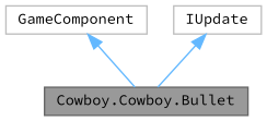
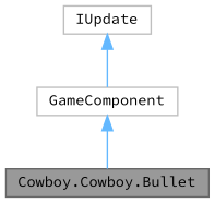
  digraph {
    fontname="Source Code Pro"
    node [color=grey75 fillcolor=white fontname="Source Code Pro" fontsize=10 shape=box style=filled]
    edge [color=steelblue1 dir=back fontname="Source Code Pro" fontsize=10 labelfontname=Helvetica labelfontsize=10 style=solid]
    n1 [color=gray40 fillcolor=grey60 fontcolor=black height=0.2 label="Cowboy.Cowboy.Bullet" width=0.4]
    n2 [height=0.2 label=GameComponent width=0.4]
    n3 [height=0.2 label=IUpdate width=0.4]
    n2 -> n1
-   n3 -> n1
+   n3 -> n2
  }
